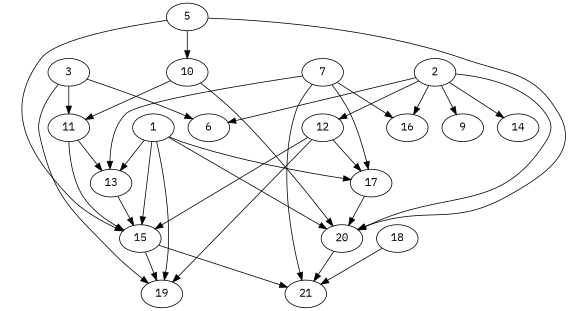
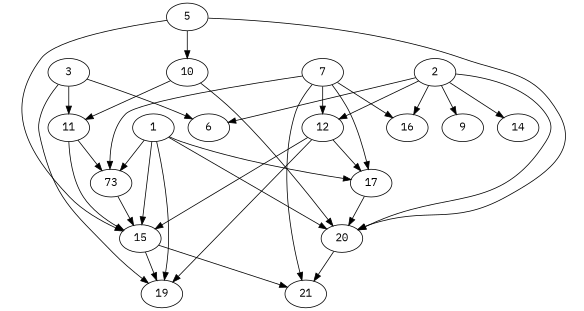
  digraph {
    fontname="IBM Plex Mono"
    node [Weight=98 fontname="IBM Plex Mono"]
    edge [Weight=4 fontname="IBM Plex Mono"]
-   13
+   13 [label=73]
    1 [Weight=164]
    15 [Weight=131]
    17 [Weight=147]
    19 [Weight=164]
    20 [Weight=82]
    21 [Weight=164]
    2
    6 [Weight=115]
    9 [Weight=147]
    12 [Weight=82]
    14 [Weight=115]
    16 [Weight=65]
    3 [Weight=115]
    11 [Weight=82]
    5 [Weight=65]
    10 [Weight=131]
    7 [Weight=49]
-   18
    13 -> 15 [Weight=9]
    1 -> 13 [Weight=9]
    1 -> 15 [Weight=6]
    1 -> 17 [Weight=8]
    1 -> 19
    1 -> 20 [Weight=3]
    15 -> 19 [Weight=6]
    15 -> 21 [Weight=6]
    17 -> 20 [Weight=9]
    20 -> 21 [Weight=6]
    2 -> 20 [Weight=2]
    2 -> 6
    2 -> 9 [Weight=9]
    2 -> 12 [Weight=9]
    2 -> 14
    2 -> 16 [Weight=8]
    12 -> 15
    12 -> 17 [Weight=2]
    12 -> 19 [Weight=2]
    3 -> 19 [Weight=5]
    3 -> 6 [Weight=6]
    3 -> 11 [Weight=7]
    11 -> 13 [Weight=8]
    11 -> 15 [Weight=2]
    5 -> 15 [Weight=10]
    5 -> 20
    5 -> 10 [Weight=8]
    10 -> 20 [Weight=7]
    10 -> 11 [Weight=8]
    7 -> 13 [Weight=9]
    7 -> 17 [Weight=5]
    7 -> 21
+   7 -> 12 [Weight=2]
    7 -> 16
-   18 -> 21 [Weight=7]
  }
